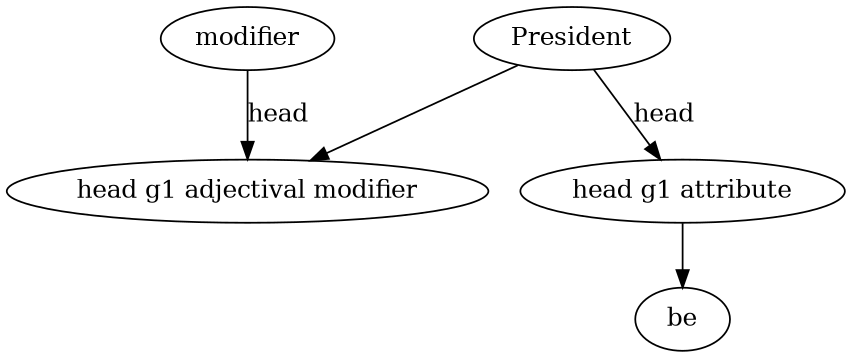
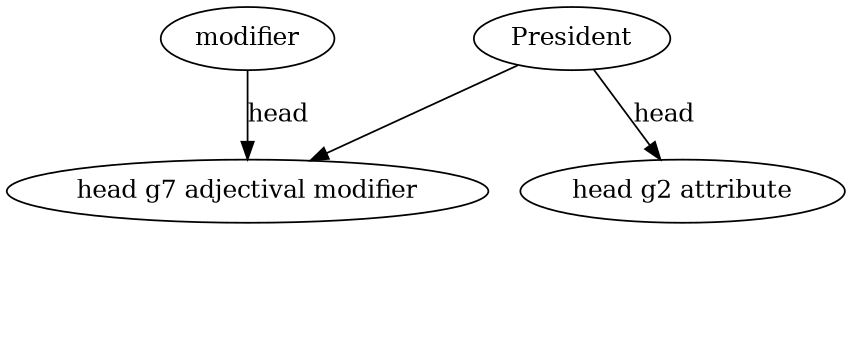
  strict digraph {
    n1 [label=modifier]
-   "head g1 adjectival modifier"
+   "head g1 adjectival modifier" [label="head g7 adjectival modifier"]
    President
-   "head g2 attribute" [label="head g1 attribute"]
-   be
+   "head g2 attribute"
    n1 -> "head g1 adjectival modifier" [label=head]
    President -> "head g1 adjectival modifier"
    President -> "head g2 attribute" [label=head]
-   "head g2 attribute" -> be
  }
